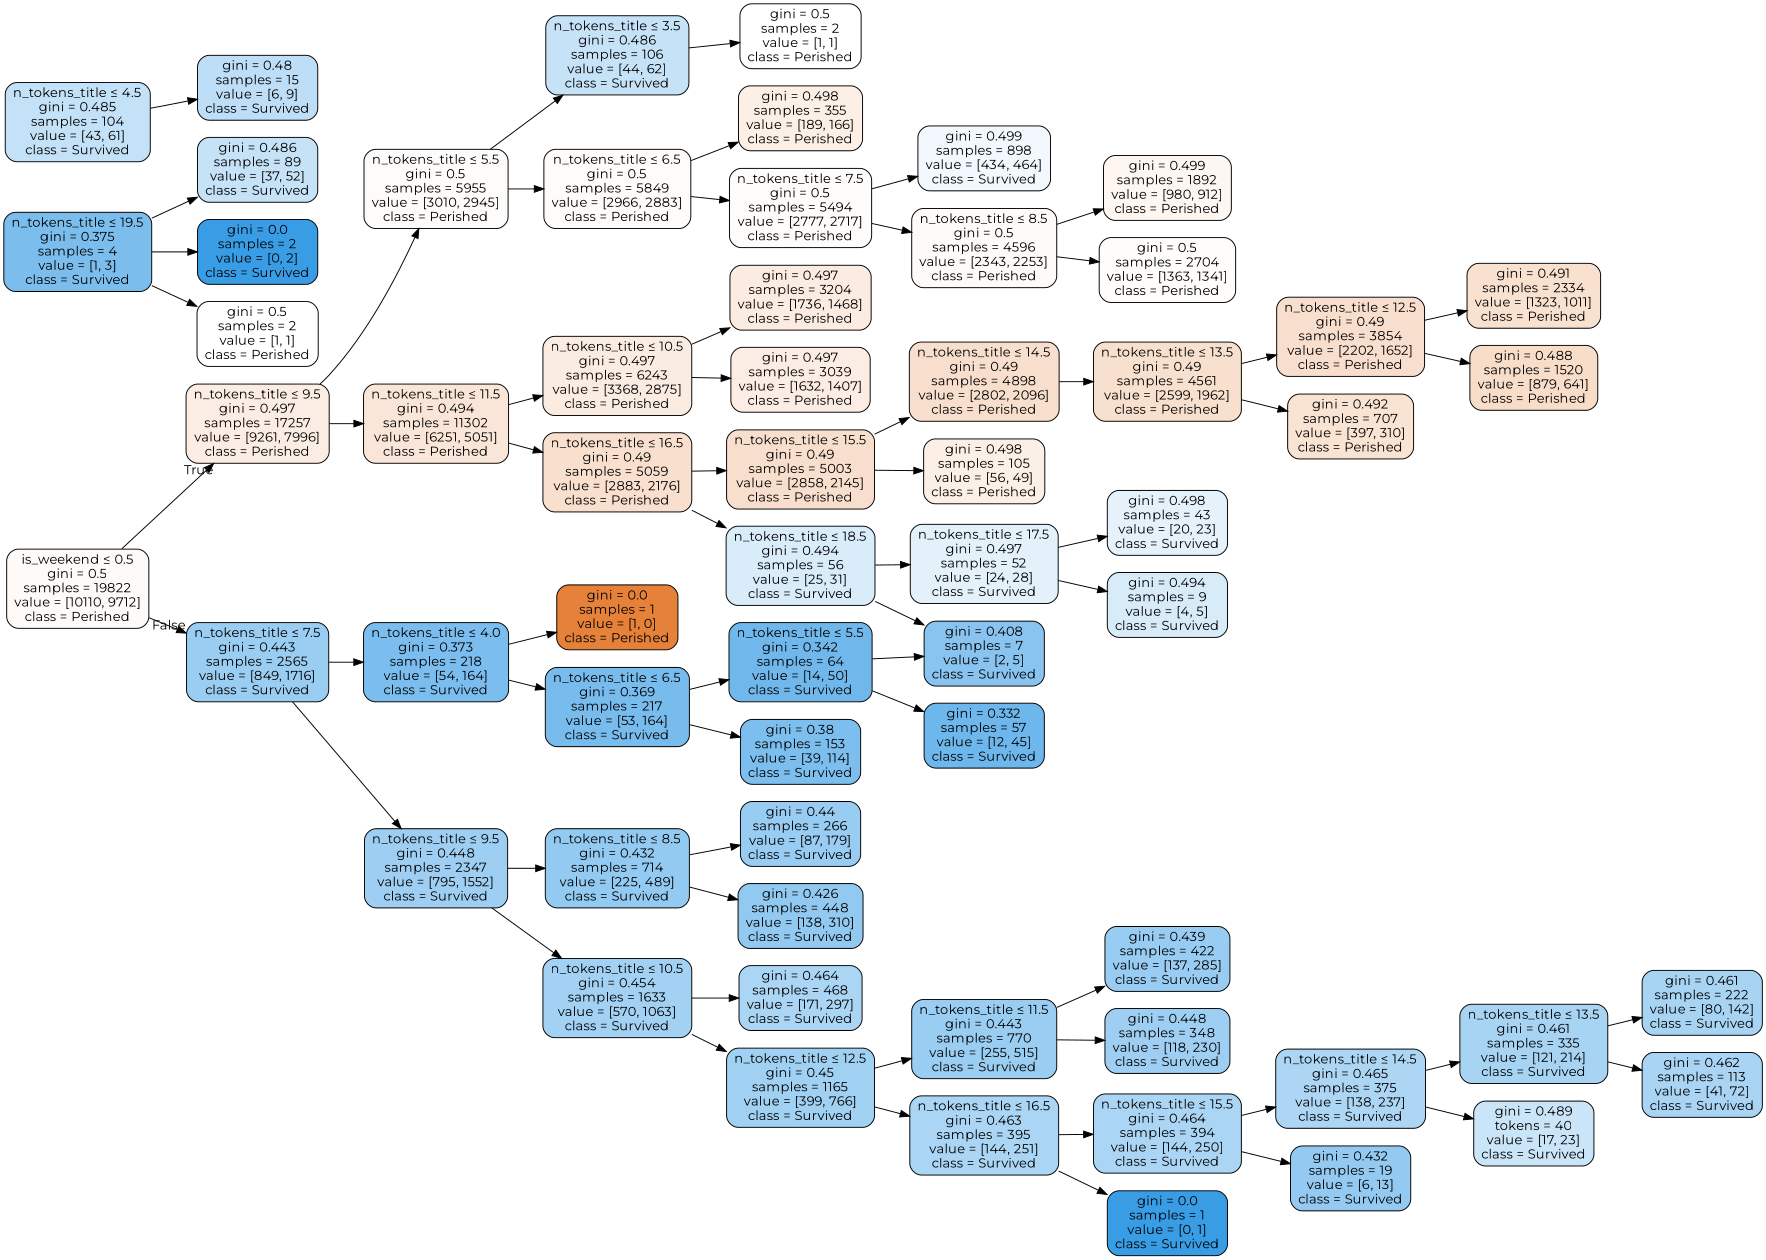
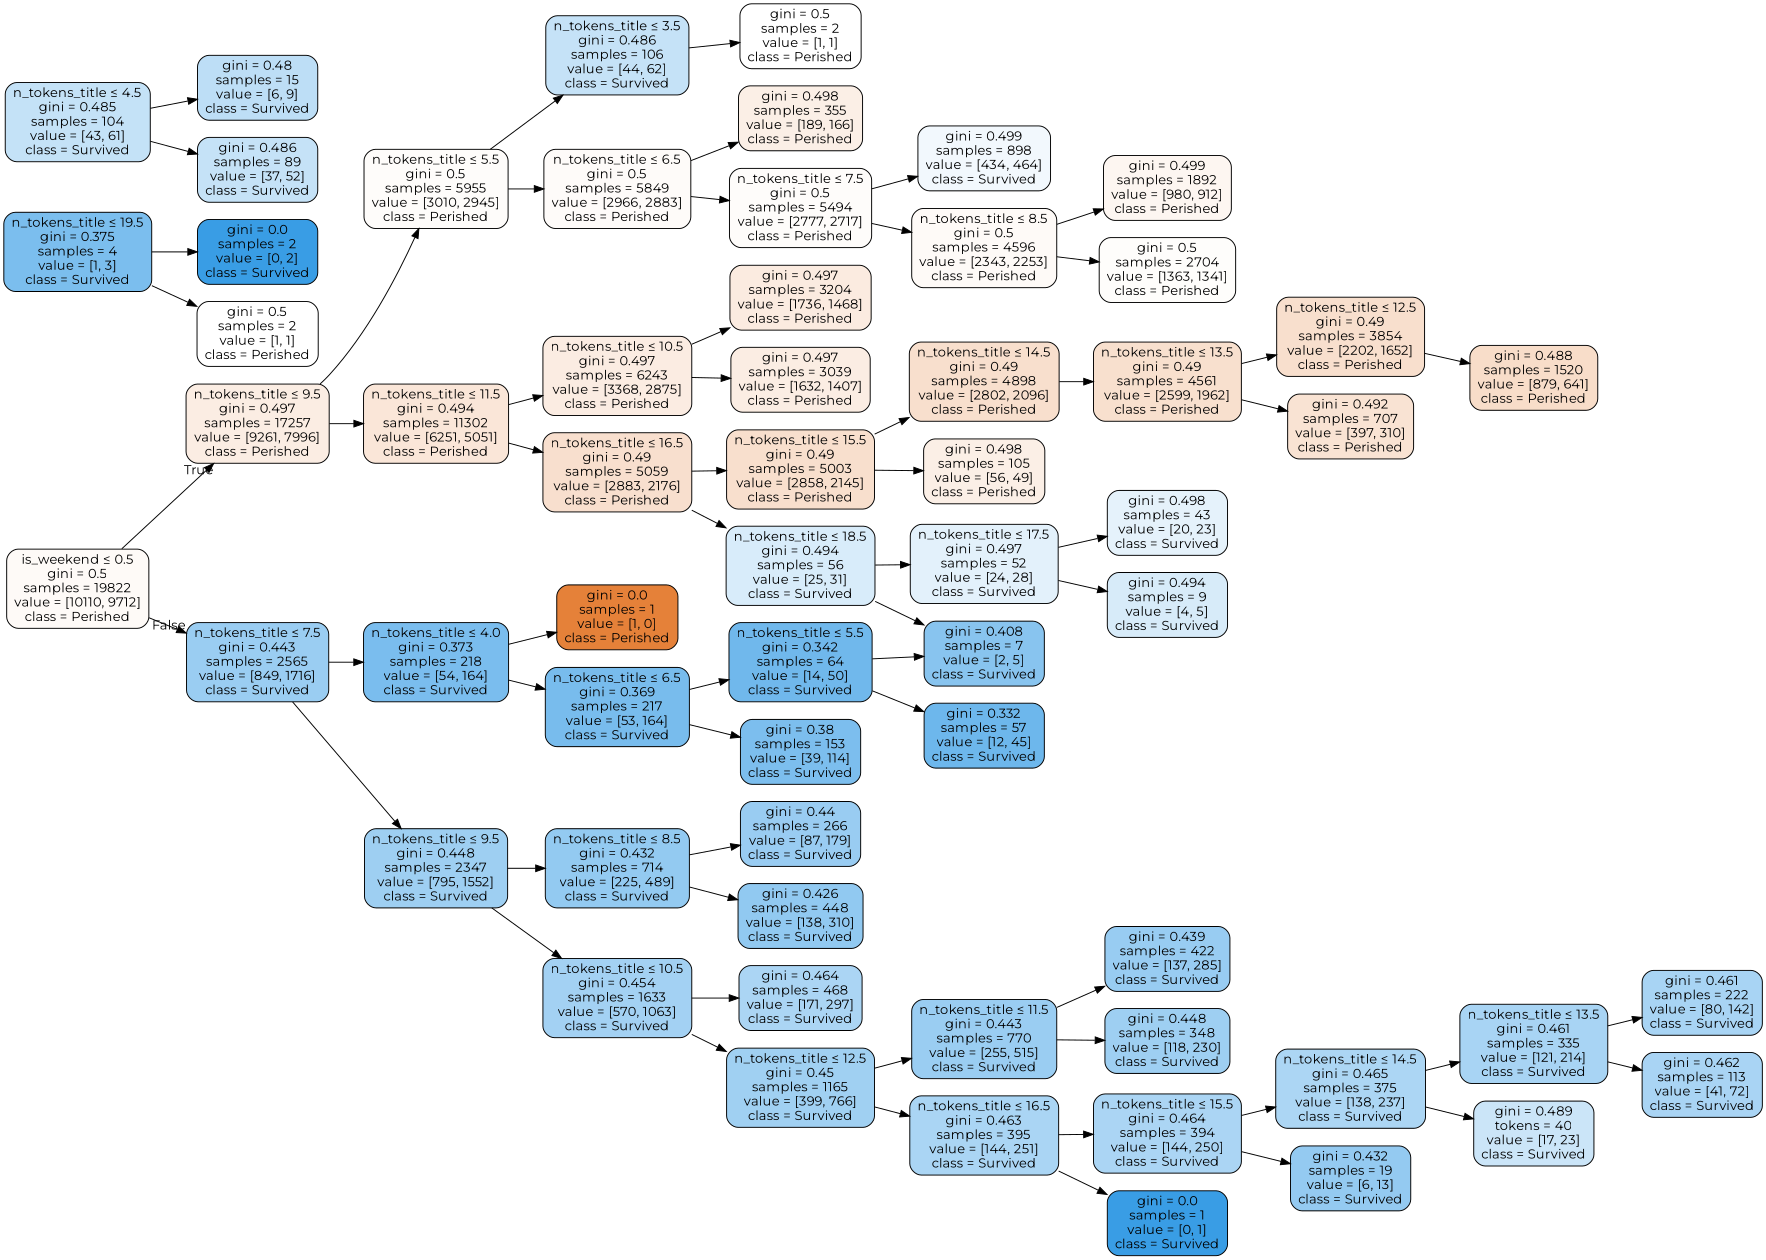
  digraph {
    fontname=Montserrat
    rankdir=LR
    node [color=black fillcolor="#e5813940" fontname=Montserrat shape=box style="filled, rounded"]
    edge [fontname=Montserrat]
    n1 [fillcolor="#e581390a" label=<is_weekend &le; 0.5<br/>gini = 0.5<br/>samples = 19822<br/>value = [10110, 9712]<br/>class = Perished>]
    n2 [fillcolor="#e5813923" label=<n_tokens_title &le; 9.5<br/>gini = 0.497<br/>samples = 17257<br/>value = [9261, 7996]<br/>class = Perished>]
    n3 [fillcolor="#399de581" label=<n_tokens_title &le; 7.5<br/>gini = 0.443<br/>samples = 2565<br/>value = [849, 1716]<br/>class = Survived>]
    n4 [fillcolor="#e5813906" label=<n_tokens_title &le; 5.5<br/>gini = 0.5<br/>samples = 5955<br/>value = [3010, 2945]<br/>class = Perished>]
    n5 [fillcolor="#e5813931" label=<n_tokens_title &le; 11.5<br/>gini = 0.494<br/>samples = 11302<br/>value = [6251, 5051]<br/>class = Perished>]
    n6 [fillcolor="#399de5ab" label=<n_tokens_title &le; 4.0<br/>gini = 0.373<br/>samples = 218<br/>value = [54, 164]<br/>class = Survived>]
    n7 [fillcolor="#399de57c" label=<n_tokens_title &le; 9.5<br/>gini = 0.448<br/>samples = 2347<br/>value = [795, 1552]<br/>class = Survived>]
    n8 [fillcolor="#399de54a" label=<n_tokens_title &le; 3.5<br/>gini = 0.486<br/>samples = 106<br/>value = [44, 62]<br/>class = Survived>]
    n9 [fillcolor="#e5813907" label=<n_tokens_title &le; 6.5<br/>gini = 0.5<br/>samples = 5849<br/>value = [2966, 2883]<br/>class = Perished>]
    n10 [fillcolor="#e5813925" label=<n_tokens_title &le; 10.5<br/>gini = 0.497<br/>samples = 6243<br/>value = [3368, 2875]<br/>class = Perished>]
    n11 [fillcolor="#e581393f" label=<n_tokens_title &le; 16.5<br/>gini = 0.49<br/>samples = 5059<br/>value = [2883, 2176]<br/>class = Perished>]
    n12 [fillcolor="#e5813900" label=<gini = 0.5<br/>samples = 2<br/>value = [1, 1]<br/>class = Perished>]
    n13 [fillcolor="#e581391f" label=<gini = 0.498<br/>samples = 355<br/>value = [189, 166]<br/>class = Perished>]
    n14 [fillcolor="#e5813906" label=<n_tokens_title &le; 7.5<br/>gini = 0.5<br/>samples = 5494<br/>value = [2777, 2717]<br/>class = Perished>]
    n15 [fillcolor="#399de54b" label=<n_tokens_title &le; 4.5<br/>gini = 0.485<br/>samples = 104<br/>value = [43, 61]<br/>class = Survived>]
    n16 [fillcolor="#399de555" label=<gini = 0.48<br/>samples = 15<br/>value = [6, 9]<br/>class = Survived>]
    n17 [fillcolor="#399de54a" label=<gini = 0.486<br/>samples = 89<br/>value = [37, 52]<br/>class = Survived>]
    n18 [fillcolor="#399de510" label=<gini = 0.499<br/>samples = 898<br/>value = [434, 464]<br/>class = Survived>]
    n19 [fillcolor="#e581390a" label=<n_tokens_title &le; 8.5<br/>gini = 0.5<br/>samples = 4596<br/>value = [2343, 2253]<br/>class = Perished>]
    n20 [fillcolor="#e5813912" label=<gini = 0.499<br/>samples = 1892<br/>value = [980, 912]<br/>class = Perished>]
    n21 [fillcolor="#e5813904" label=<gini = 0.5<br/>samples = 2704<br/>value = [1363, 1341]<br/>class = Perished>]
    n22 [fillcolor="#e5813927" label=<gini = 0.497<br/>samples = 3204<br/>value = [1736, 1468]<br/>class = Perished>]
    n23 [fillcolor="#e5813923" label=<gini = 0.497<br/>samples = 3039<br/>value = [1632, 1407]<br/>class = Perished>]
    n24 [label=<n_tokens_title &le; 15.5<br/>gini = 0.49<br/>samples = 5003<br/>value = [2858, 2145]<br/>class = Perished>]
    n25 [fillcolor="#399de531" label=<n_tokens_title &le; 18.5<br/>gini = 0.494<br/>samples = 56<br/>value = [25, 31]<br/>class = Survived>]
    n26 [label=<n_tokens_title &le; 14.5<br/>gini = 0.49<br/>samples = 4898<br/>value = [2802, 2096]<br/>class = Perished>]
    n27 [fillcolor="#e5813920" label=<gini = 0.498<br/>samples = 105<br/>value = [56, 49]<br/>class = Perished>]
    n28 [fillcolor="#399de524" label=<n_tokens_title &le; 17.5<br/>gini = 0.497<br/>samples = 52<br/>value = [24, 28]<br/>class = Survived>]
    n29 [fillcolor="#399de599" label=<gini = 0.408<br/>samples = 7<br/>value = [2, 5]<br/>class = Survived>]
    n30 [fillcolor="#e581393e" label=<n_tokens_title &le; 13.5<br/>gini = 0.49<br/>samples = 4561<br/>value = [2599, 1962]<br/>class = Perished>]
    n31 [label=<n_tokens_title &le; 12.5<br/>gini = 0.49<br/>samples = 3854<br/>value = [2202, 1652]<br/>class = Perished>]
    n32 [fillcolor="#e5813938" label=<gini = 0.492<br/>samples = 707<br/>value = [397, 310]<br/>class = Perished>]
-   n33 [fillcolor="#e581393c" label=<gini = 0.491<br/>samples = 2334<br/>value = [1323, 1011]<br/>class = Perished>]
    n34 [fillcolor="#e5813945" label=<gini = 0.488<br/>samples = 1520<br/>value = [879, 641]<br/>class = Perished>]
    n35 [fillcolor="#399de521" label=<gini = 0.498<br/>samples = 43<br/>value = [20, 23]<br/>class = Survived>]
    n36 [fillcolor="#399de533" label=<gini = 0.494<br/>samples = 9<br/>value = [4, 5]<br/>class = Survived>]
    n37 [fillcolor="#399de5aa" label=<n_tokens_title &le; 19.5<br/>gini = 0.375<br/>samples = 4<br/>value = [1, 3]<br/>class = Survived>]
    n38 [fillcolor="#399de5ff" label=<gini = 0.0<br/>samples = 2<br/>value = [0, 2]<br/>class = Survived>]
    n39 [fillcolor="#e5813900" label=<gini = 0.5<br/>samples = 2<br/>value = [1, 1]<br/>class = Perished>]
    n40 [fillcolor="#e58139ff" label=<gini = 0.0<br/>samples = 1<br/>value = [1, 0]<br/>class = Perished>]
    n41 [fillcolor="#399de5ad" label=<n_tokens_title &le; 6.5<br/>gini = 0.369<br/>samples = 217<br/>value = [53, 164]<br/>class = Survived>]
    n42 [fillcolor="#399de58a" label=<n_tokens_title &le; 8.5<br/>gini = 0.432<br/>samples = 714<br/>value = [225, 489]<br/>class = Survived>]
    n43 [fillcolor="#399de576" label=<n_tokens_title &le; 10.5<br/>gini = 0.454<br/>samples = 1633<br/>value = [570, 1063]<br/>class = Survived>]
    n44 [fillcolor="#399de5b8" label=<n_tokens_title &le; 5.5<br/>gini = 0.342<br/>samples = 64<br/>value = [14, 50]<br/>class = Survived>]
    n45 [fillcolor="#399de5a8" label=<gini = 0.38<br/>samples = 153<br/>value = [39, 114]<br/>class = Survived>]
    n46 [fillcolor="#399de5bb" label=<gini = 0.332<br/>samples = 57<br/>value = [12, 45]<br/>class = Survived>]
    n47 [fillcolor="#399de583" label=<gini = 0.44<br/>samples = 266<br/>value = [87, 179]<br/>class = Survived>]
    n48 [fillcolor="#399de58d" label=<gini = 0.426<br/>samples = 448<br/>value = [138, 310]<br/>class = Survived>]
    n49 [fillcolor="#399de56c" label=<gini = 0.464<br/>samples = 468<br/>value = [171, 297]<br/>class = Survived>]
    n50 [fillcolor="#399de57a" label=<n_tokens_title &le; 12.5<br/>gini = 0.45<br/>samples = 1165<br/>value = [399, 766]<br/>class = Survived>]
    n51 [fillcolor="#399de581" label=<n_tokens_title &le; 11.5<br/>gini = 0.443<br/>samples = 770<br/>value = [255, 515]<br/>class = Survived>]
    n52 [fillcolor="#399de56d" label=<n_tokens_title &le; 16.5<br/>gini = 0.463<br/>samples = 395<br/>value = [144, 251]<br/>class = Survived>]
    n53 [fillcolor="#399de584" label=<gini = 0.439<br/>samples = 422<br/>value = [137, 285]<br/>class = Survived>]
    n54 [fillcolor="#399de57c" label=<gini = 0.448<br/>samples = 348<br/>value = [118, 230]<br/>class = Survived>]
    n55 [fillcolor="#399de56c" label=<n_tokens_title &le; 15.5<br/>gini = 0.464<br/>samples = 394<br/>value = [144, 250]<br/>class = Survived>]
    n56 [fillcolor="#399de5ff" label=<gini = 0.0<br/>samples = 1<br/>value = [0, 1]<br/>class = Survived>]
    n57 [fillcolor="#399de56b" label=<n_tokens_title &le; 14.5<br/>gini = 0.465<br/>samples = 375<br/>value = [138, 237]<br/>class = Survived>]
    n58 [fillcolor="#399de589" label=<gini = 0.432<br/>samples = 19<br/>value = [6, 13]<br/>class = Survived>]
    n59 [fillcolor="#399de56f" label=<n_tokens_title &le; 13.5<br/>gini = 0.461<br/>samples = 335<br/>value = [121, 214]<br/>class = Survived>]
    n60 [fillcolor="#399de543" label=<gini = 0.489<br/>tokens = 40<br/>value = [17, 23]<br/>class = Survived>]
    n61 [fillcolor="#399de56f" label=<gini = 0.461<br/>samples = 222<br/>value = [80, 142]<br/>class = Survived>]
    n62 [fillcolor="#399de56e" label=<gini = 0.462<br/>samples = 113<br/>value = [41, 72]<br/>class = Survived>]
    n1 -> n2 [headlabel=True labelangle=45 labeldistance=2.5]
    n1 -> n3 [headlabel=False labelangle=-45 labeldistance=2.5]
    n2 -> n4
    n2 -> n5
    n3 -> n6
    n3 -> n7
    n4 -> n8
    n4 -> n9
    n5 -> n10
    n5 -> n11
    n6 -> n40
    n6 -> n41
    n7 -> n42
    n7 -> n43
    n8 -> n12
    n9 -> n13
    n9 -> n14
    n10 -> n22
    n10 -> n23
    n11 -> n24
    n11 -> n25
    n14 -> n18
    n14 -> n19
    n15 -> n16
-   n37 -> n17
+   n15 -> n17
    n19 -> n20
    n19 -> n21
    n24 -> n26
    n24 -> n27
    n25 -> n28
    n25 -> n29
    n26 -> n30
    n28 -> n35
    n28 -> n36
    n30 -> n31
    n30 -> n32
-   n31 -> n33
    n31 -> n34
    n37 -> n38
    n37 -> n39
    n41 -> n44
    n41 -> n45
    n42 -> n47
    n42 -> n48
    n43 -> n49
    n43 -> n50
    n44 -> n29
    n44 -> n46
    n50 -> n51
    n50 -> n52
    n51 -> n53
    n51 -> n54
    n52 -> n55
    n52 -> n56
    n55 -> n57
    n55 -> n58
    n57 -> n59
    n57 -> n60
    n59 -> n61
    n59 -> n62
  }
